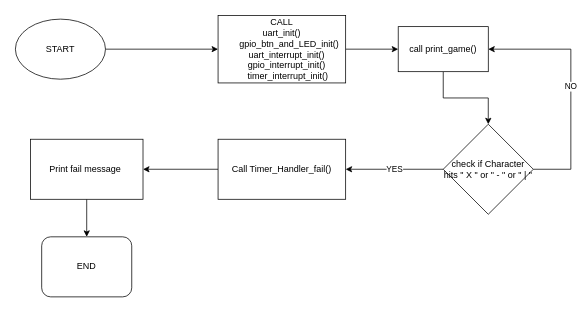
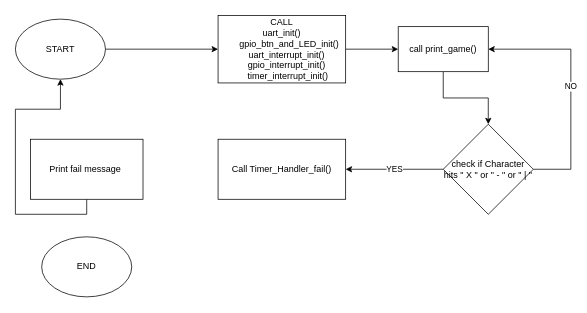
  <mxCell id="0" />
  <mxCell id="1" parent="0" />
  <mxCell id="2" value="" style="edgeStyle=orthogonalEdgeStyle;rounded=0;orthogonalLoop=1;jettySize=auto;html=1;" edge="1" parent="1" source="3" target="5"><mxGeometry relative="1" as="geometry" /></mxCell>
  <mxCell id="3" value="START" style="ellipse;whiteSpace=wrap;html=1;" vertex="1" parent="1"><mxGeometry x="20" y="25" width="120" height="80" as="geometry" /></mxCell>
  <mxCell id="4" value="" style="edgeStyle=orthogonalEdgeStyle;rounded=0;orthogonalLoop=1;jettySize=auto;html=1;" edge="1" parent="1" source="5" target="7"><mxGeometry relative="1" as="geometry" /></mxCell>
  <mxCell id="5" value="&lt;div&gt;CALL&lt;/div&gt;uart_init()&lt;br&gt;&amp;nbsp; &amp;nbsp; &amp;nbsp; gpio_btn_and_LED_init()&lt;br&gt;&amp;nbsp; &amp;nbsp; uart_interrupt_init()&lt;br&gt;&amp;nbsp; &amp;nbsp; gpio_interrupt_init()&lt;br&gt;&amp;nbsp; &amp;nbsp; &amp;nbsp;timer_interrupt_init()" style="whiteSpace=wrap;html=1;" vertex="1" parent="1"><mxGeometry x="290" y="20" width="170" height="90" as="geometry" /></mxCell>
  <mxCell id="6" value="" style="edgeStyle=orthogonalEdgeStyle;rounded=0;orthogonalLoop=1;jettySize=auto;html=1;" edge="1" parent="1" source="7" target="10"><mxGeometry relative="1" as="geometry" /></mxCell>
  <mxCell id="7" value="call print_game()" style="whiteSpace=wrap;html=1;" vertex="1" parent="1"><mxGeometry x="530" y="35" width="120" height="60" as="geometry" /></mxCell>
  <mxCell id="8" value="NO" style="edgeStyle=orthogonalEdgeStyle;rounded=0;orthogonalLoop=1;jettySize=auto;html=1;exitX=1;exitY=0.5;exitDx=0;exitDy=0;entryX=1;entryY=0.5;entryDx=0;entryDy=0;" edge="1" parent="1" source="10" target="7"><mxGeometry relative="1" as="geometry"><Array as="points"><mxPoint x="760" y="225" /><mxPoint x="760" y="65" /></Array></mxGeometry></mxCell>
  <mxCell id="9" value="YES" style="edgeStyle=orthogonalEdgeStyle;rounded=0;orthogonalLoop=1;jettySize=auto;html=1;" edge="1" parent="1" source="10" target="12"><mxGeometry relative="1" as="geometry" /></mxCell>
  <mxCell id="10" value="check if Character hits &quot; X &quot; or &quot; - &quot; or &quot; | &quot;" style="rhombus;whiteSpace=wrap;html=1;" vertex="1" parent="1"><mxGeometry x="590" y="165" width="120" height="120" as="geometry" /></mxCell>
- <mxCell id="11" value="" style="edgeStyle=orthogonalEdgeStyle;rounded=0;orthogonalLoop=1;jettySize=auto;html=1;" edge="1" parent="1" source="12" target="14"><mxGeometry relative="1" as="geometry" /></mxCell>
  <mxCell id="12" value="Call Timer_Handler_fail()" style="whiteSpace=wrap;html=1;" vertex="1" parent="1"><mxGeometry x="290" y="185" width="170" height="80" as="geometry" /></mxCell>
- <mxCell id="13" style="edgeStyle=orthogonalEdgeStyle;rounded=0;orthogonalLoop=1;jettySize=auto;html=1;exitX=0.5;exitY=1;exitDx=0;exitDy=0;entryX=0.5;entryY=0;entryDx=0;entryDy=0;" edge="1" parent="1" source="14" target="15"><mxGeometry relative="1" as="geometry" /></mxCell>
+ <mxCell id="13" style="edgeStyle=orthogonalEdgeStyle;rounded=0;orthogonalLoop=1;jettySize=auto;html=1;exitX=0.5;exitY=1;exitDx=0;exitDy=0;" edge="1" parent="1" source="14" target="3"><mxGeometry relative="1" as="geometry" /></mxCell>
  <mxCell id="14" value="Print fail message&amp;nbsp;" style="whiteSpace=wrap;html=1;" vertex="1" parent="1"><mxGeometry x="40" y="185" width="150" height="80" as="geometry" /></mxCell>
- <mxCell id="15" value="END" style="whiteSpace=wrap;html=1;rounded=1;" vertex="1" parent="1"><mxGeometry x="55" y="315" width="120" height="80" as="geometry" /></mxCell>
+ <mxCell id="15" value="END" style="ellipse;whiteSpace=wrap;html=1;" vertex="1" parent="1"><mxGeometry x="55" y="315" width="120" height="80" as="geometry" /></mxCell>
